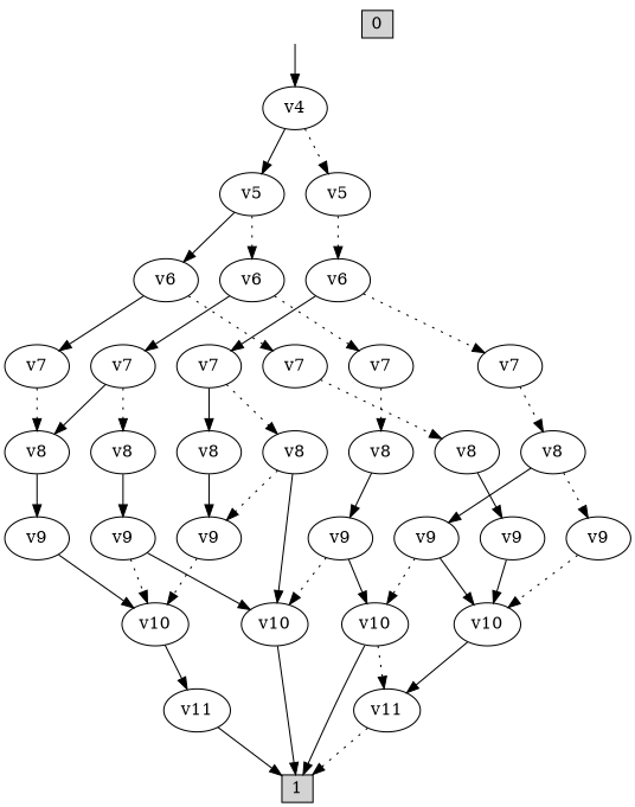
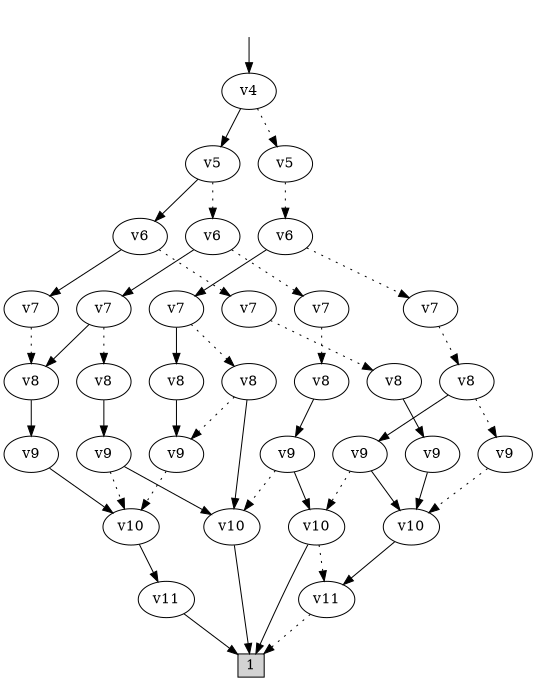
  digraph {
    edge [style=filled]
    init__ [height=0 style=invis width=0]
    n2 [label=v4]
    n3 [label=v5]
    n4 [label=v5]
    n5 [label=v6]
    n6 [label=v6]
    n7 [label=v6]
    n8 [label=v7]
    n9 [label=v7]
    n10 [label=v7]
    n11 [label=v7]
    n12 [label=v8]
    n13 [label=v8]
    n14 [label=v9]
    n15 [label=v10]
    n16 [label=v11]
    n17 [height=0.3 label=1 shape=box style=filled width=0.3]
    n18 [label=v9]
    n19 [label=v10]
    n20 [label=v11]
    n21 [label=v8]
    n22 [label=v8]
    n23 [label=v9]
    n24 [label=v10]
    n25 [label=v9]
    n26 [label=v10]
    n27 [label=v7]
    n28 [label=v7]
    n29 [label=v8]
    n30 [label=v8]
    n31 [label=v8]
    n32 [label=v9]
    n33 [label=v9]
    n34 [label=v9]
-   n35 [height=0.3 label=0 shape=box style=filled width=0.3]
    init__ -> n2 [style=""]
    n2 -> n3 [style=dotted]
    n2 -> n4
    n3 -> n5 [style=dotted]
    n4 -> n6 [style=dotted]
    n4 -> n7
    n5 -> n27 [style=dotted]
    n5 -> n28
    n6 -> n8 [style=dotted]
    n6 -> n9
    n7 -> n10 [style=dotted]
    n7 -> n11
    n8 -> n21 [style=dotted]
    n9 -> n13
    n9 -> n22 [style=dotted]
    n10 -> n12 [style=dotted]
    n11 -> n13 [style=dotted]
    n12 -> n18
    n13 -> n14
    n14 -> n15
    n15 -> n16
    n16 -> n17
    n18 -> n19
    n19 -> n20
    n20 -> n17 [style=dotted]
    n21 -> n25
    n22 -> n23
    n23 -> n15 [style=dotted]
    n23 -> n24
    n24 -> n17
    n25 -> n24 [style=dotted]
    n25 -> n26
    n26 -> n17
    n26 -> n20 [style=dotted]
    n27 -> n29 [style=dotted]
    n28 -> n30 [style=dotted]
    n28 -> n31
    n29 -> n33 [style=dotted]
    n29 -> n34
    n30 -> n24
    n30 -> n32 [style=dotted]
    n31 -> n32
    n32 -> n15 [style=dotted]
    n33 -> n19 [style=dotted]
    n34 -> n19
    n34 -> n26 [style=dotted]
  }
